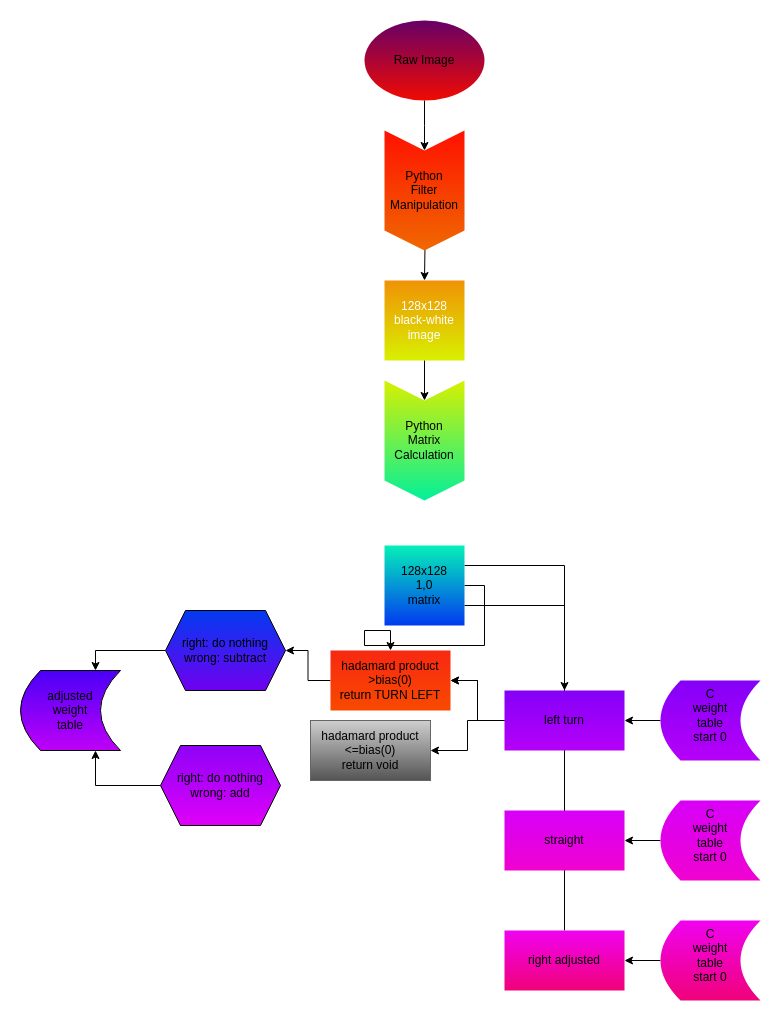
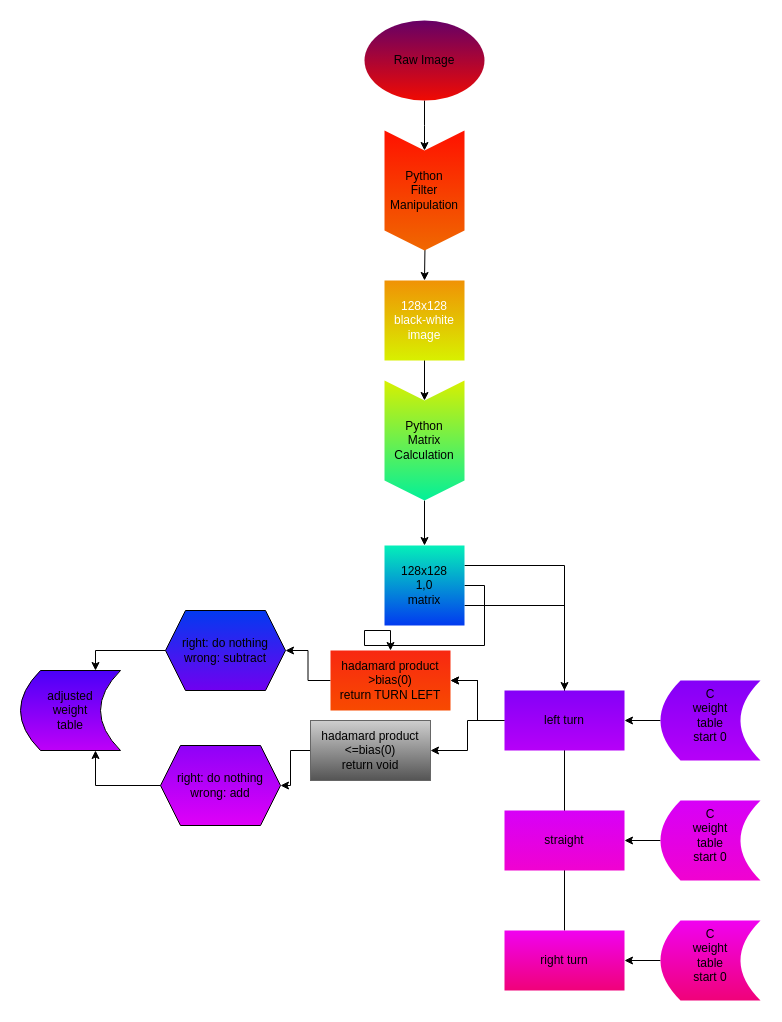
  <mxCell id="0" />
  <mxCell id="1" parent="0" />
  <mxCell id="2" style="edgeStyle=orthogonalEdgeStyle;rounded=0;orthogonalLoop=1;jettySize=auto;html=1;" parent="1" source="3" edge="1"><mxGeometry relative="1" as="geometry"><mxPoint x="424" y="150" as="targetPoint" /></mxGeometry></mxCell>
  <mxCell id="3" value="Raw Image" style="ellipse;whiteSpace=wrap;html=1;gradientColor=#F00A02;fillColor=#660066;strokeColor=none;" parent="1" vertex="1"><mxGeometry x="364" y="20" width="120" height="80" as="geometry" /></mxCell>
  <mxCell id="4" style="edgeStyle=orthogonalEdgeStyle;rounded=0;orthogonalLoop=1;jettySize=auto;html=1;entryX=0.5;entryY=0;entryDx=0;entryDy=0;" parent="1" target="6" edge="1"><mxGeometry relative="1" as="geometry"><mxPoint x="424" y="210" as="sourcePoint" /></mxGeometry></mxCell>
  <mxCell id="5" style="edgeStyle=orthogonalEdgeStyle;rounded=0;orthogonalLoop=1;jettySize=auto;html=1;" parent="1" source="6" target="9" edge="1"><mxGeometry relative="1" as="geometry" /></mxCell>
  <mxCell id="6" value="128x128&lt;br&gt;black-white&lt;br&gt;image" style="whiteSpace=wrap;html=1;aspect=fixed;fillColor=#F09205;fontColor=#ffffff;strokeColor=none;gradientColor=#D8F000;" parent="1" vertex="1"><mxGeometry x="384" y="280" width="80" height="80" as="geometry" /></mxCell>
  <mxCell id="7" value="Python&lt;br&gt;Filter&lt;br&gt;Manipulation" style="shape=step;perimeter=stepPerimeter;whiteSpace=wrap;html=1;fixedSize=1;rotation=90;textDirection=rtl;fontColor=default;labelBackgroundColor=none;labelBorderColor=none;verticalAlign=middle;horizontal=0;fillColor=#FF1100;gradientColor=#F06800;strokeColor=none;gradientDirection=east;" parent="1" vertex="1"><mxGeometry x="364" y="150" width="120" height="80" as="geometry" /></mxCell>
+ <mxCell id="8" style="edgeStyle=orthogonalEdgeStyle;rounded=0;orthogonalLoop=1;jettySize=auto;html=1;entryX=0.5;entryY=0;entryDx=0;entryDy=0;" parent="1" source="9" target="13" edge="1"><mxGeometry relative="1" as="geometry" /></mxCell>
  <mxCell id="9" value="Python&lt;br&gt;Matrix&lt;br&gt;Calculation&lt;br&gt;" style="shape=step;perimeter=stepPerimeter;whiteSpace=wrap;html=1;fixedSize=1;rotation=90;horizontal=0;fillColor=#D8F000;fontColor=default;strokeColor=none;gradientColor=#02F099;gradientDirection=east;" parent="1" vertex="1"><mxGeometry x="364" y="400" width="120" height="80" as="geometry" /></mxCell>
  <mxCell id="10" style="edgeStyle=orthogonalEdgeStyle;rounded=0;orthogonalLoop=1;jettySize=auto;html=1;exitX=1;exitY=0.25;exitDx=0;exitDy=0;entryX=0.5;entryY=0;entryDx=0;entryDy=0;" parent="1" source="13" target="20" edge="1"><mxGeometry relative="1" as="geometry" /></mxCell>
  <mxCell id="11" style="edgeStyle=orthogonalEdgeStyle;rounded=0;orthogonalLoop=1;jettySize=auto;html=1;exitX=1;exitY=0.5;exitDx=0;exitDy=0;" parent="1" source="13" target="27" edge="1"><mxGeometry relative="1" as="geometry" /></mxCell>
  <mxCell id="12" style="edgeStyle=orthogonalEdgeStyle;rounded=0;orthogonalLoop=1;jettySize=auto;html=1;exitX=1;exitY=0.75;exitDx=0;exitDy=0;entryX=0.5;entryY=0;entryDx=0;entryDy=0;endArrow=none;" parent="1" source="13" target="16" edge="1"><mxGeometry relative="1" as="geometry" /></mxCell>
  <mxCell id="13" value="128x128&lt;br&gt;1,0&lt;br&gt;matrix" style="whiteSpace=wrap;html=1;aspect=fixed;gradientColor=#023AF0;fillColor=#05F0B9;strokeColor=none;" parent="1" vertex="1"><mxGeometry x="384" y="545" width="80" height="80" as="geometry" /></mxCell>
  <mxCell id="14" value="" style="edgeStyle=orthogonalEdgeStyle;rounded=0;orthogonalLoop=1;jettySize=auto;html=1;" parent="1" source="15" target="20" edge="1"><mxGeometry relative="1" as="geometry" /></mxCell>
  <mxCell id="15" value="C&lt;br&gt;weight&lt;br&gt;table&lt;br&gt;start 0" style="shape=dataStorage;whiteSpace=wrap;html=1;fixedSize=1;rotation=0;horizontal=1;verticalAlign=top;textDirection=rtl;labelPosition=center;verticalLabelPosition=middle;align=center;gradientColor=#B600F8;fillColor=#8400F8;strokeColor=none;" parent="1" vertex="1"><mxGeometry x="660" y="680" width="100" height="80" as="geometry" /></mxCell>
- <mxCell id="16" value="right adjusted" style="shape=process;whiteSpace=wrap;html=1;backgroundOutline=1;strokeColor=none;gradientColor=#F00279;fillColor=#F002F0;" parent="1" vertex="1"><mxGeometry x="504" y="930" width="120" height="60" as="geometry" /></mxCell>
+ <mxCell id="16" value="right turn" style="shape=process;whiteSpace=wrap;html=1;backgroundOutline=1;strokeColor=none;gradientColor=#F00279;fillColor=#F002F0;" parent="1" vertex="1"><mxGeometry x="504" y="930" width="120" height="60" as="geometry" /></mxCell>
  <mxCell id="17" value="" style="edgeStyle=orthogonalEdgeStyle;rounded=0;orthogonalLoop=1;jettySize=auto;html=1;" parent="1" source="20" target="27" edge="1"><mxGeometry relative="1" as="geometry" /></mxCell>
  <mxCell id="18" value="" style="edgeStyle=orthogonalEdgeStyle;rounded=0;orthogonalLoop=1;jettySize=auto;html=1;" parent="1" source="20" target="27" edge="1"><mxGeometry relative="1" as="geometry" /></mxCell>
  <mxCell id="19" style="edgeStyle=orthogonalEdgeStyle;rounded=0;orthogonalLoop=1;jettySize=auto;html=1;entryX=1;entryY=0.5;entryDx=0;entryDy=0;" parent="1" source="20" target="29" edge="1"><mxGeometry relative="1" as="geometry" /></mxCell>
  <mxCell id="20" value="left turn" style="shape=process;whiteSpace=wrap;html=1;backgroundOutline=1;gradientColor=#B600F8;fillColor=#8400F8;strokeColor=none;" parent="1" vertex="1"><mxGeometry x="504" y="690" width="120" height="60" as="geometry" /></mxCell>
  <mxCell id="21" value="straight" style="shape=process;whiteSpace=wrap;html=1;backgroundOutline=1;gradientColor=#F002D0;fillColor=#D700F8;strokeColor=none;" parent="1" vertex="1"><mxGeometry x="504" y="810" width="120" height="60" as="geometry" /></mxCell>
  <mxCell id="22" value="" style="edgeStyle=orthogonalEdgeStyle;rounded=0;orthogonalLoop=1;jettySize=auto;html=1;" parent="1" source="23" target="21" edge="1"><mxGeometry relative="1" as="geometry" /></mxCell>
  <mxCell id="23" value="C&lt;br&gt;weight&lt;br&gt;table&lt;br&gt;start 0" style="shape=dataStorage;whiteSpace=wrap;html=1;fixedSize=1;rotation=0;horizontal=1;verticalAlign=top;textDirection=rtl;labelPosition=center;verticalLabelPosition=middle;align=center;gradientColor=#F002D0;fillColor=#D700F8;strokeColor=none;" parent="1" vertex="1"><mxGeometry x="660" y="800" width="100" height="80" as="geometry" /></mxCell>
  <mxCell id="24" value="" style="edgeStyle=orthogonalEdgeStyle;rounded=0;orthogonalLoop=1;jettySize=auto;html=1;" parent="1" source="25" target="16" edge="1"><mxGeometry relative="1" as="geometry" /></mxCell>
  <mxCell id="25" value="C&lt;br&gt;weight&lt;br&gt;table&lt;br&gt;start 0" style="shape=dataStorage;whiteSpace=wrap;html=1;fixedSize=1;rotation=0;horizontal=1;verticalAlign=top;textDirection=rtl;labelPosition=center;verticalLabelPosition=middle;align=center;gradientColor=#F00279;fillColor=#F002F0;strokeColor=none;" parent="1" vertex="1"><mxGeometry x="660" y="920" width="100" height="80" as="geometry" /></mxCell>
  <mxCell id="26" value="" style="edgeStyle=orthogonalEdgeStyle;rounded=0;orthogonalLoop=1;jettySize=auto;html=1;" parent="1" source="27" target="31" edge="1"><mxGeometry relative="1" as="geometry" /></mxCell>
  <mxCell id="27" value="hadamard product&lt;br&gt;&amp;gt;bias(0)&lt;br&gt;return TURN LEFT" style="whiteSpace=wrap;html=1;fillColor=#F82811;strokeColor=none;gradientColor=#F84A00;" parent="1" vertex="1"><mxGeometry x="330" y="650" width="120" height="60" as="geometry" /></mxCell>
+ <mxCell id="28" value="" style="edgeStyle=orthogonalEdgeStyle;rounded=0;orthogonalLoop=1;jettySize=auto;html=1;" parent="1" source="29" target="33" edge="1"><mxGeometry relative="1" as="geometry" /></mxCell>
  <mxCell id="29" value="hadamard product&lt;br&gt;&amp;lt;=bias(0)&lt;br&gt;return void" style="whiteSpace=wrap;html=1;fillColor=#CFCFCF;fontColor=default;strokeColor=#666666;gradientColor=#545454;" parent="1" vertex="1"><mxGeometry x="310" y="720" width="120" height="60" as="geometry" /></mxCell>
  <mxCell id="30" style="edgeStyle=orthogonalEdgeStyle;rounded=0;orthogonalLoop=1;jettySize=auto;html=1;exitX=0;exitY=0.5;exitDx=0;exitDy=0;entryX=0.75;entryY=0;entryDx=0;entryDy=0;" parent="1" source="31" target="34" edge="1"><mxGeometry relative="1" as="geometry" /></mxCell>
  <mxCell id="31" value="right: do nothing&lt;br&gt;wrong: subtract" style="shape=hexagon;perimeter=hexagonPerimeter2;whiteSpace=wrap;html=1;fixedSize=1;gradientColor=#7000F0;fillColor=#023AF0;" parent="1" vertex="1"><mxGeometry x="165" y="610" width="120" height="80" as="geometry" /></mxCell>
  <mxCell id="32" style="edgeStyle=orthogonalEdgeStyle;rounded=0;orthogonalLoop=1;jettySize=auto;html=1;exitX=0;exitY=0.5;exitDx=0;exitDy=0;entryX=0.75;entryY=1;entryDx=0;entryDy=0;" parent="1" source="33" target="34" edge="1"><mxGeometry relative="1" as="geometry" /></mxCell>
  <mxCell id="33" value="right: do nothing&lt;br&gt;wrong: add" style="shape=hexagon;perimeter=hexagonPerimeter2;whiteSpace=wrap;html=1;fixedSize=1;gradientColor=#DF00F8;fillColor=#8E02F8;" parent="1" vertex="1"><mxGeometry x="160" y="745" width="120" height="80" as="geometry" /></mxCell>
  <mxCell id="34" value="adjusted&lt;br&gt;weight&lt;br&gt;table" style="shape=dataStorage;whiteSpace=wrap;html=1;fixedSize=1;gradientColor=#BE00F8;fillColor=#4A00F8;" parent="1" vertex="1"><mxGeometry x="20" y="670" width="100" height="80" as="geometry" /></mxCell>
